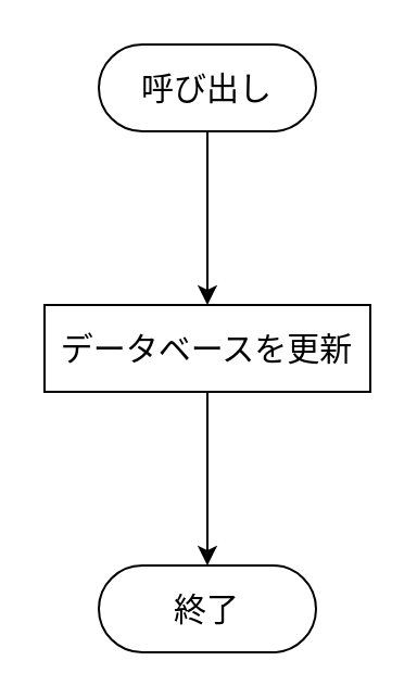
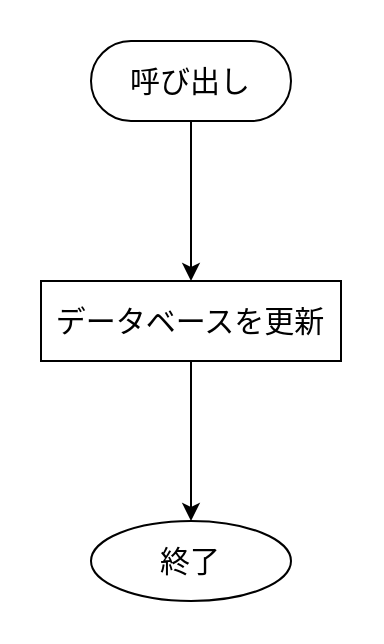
  <mxCell id="0" />
  <mxCell id="1" parent="0" />
  <mxCell id="2" style="edgeStyle=orthogonalEdgeStyle;rounded=0;orthogonalLoop=1;jettySize=auto;html=1;exitX=0.5;exitY=1;exitDx=0;exitDy=0;entryX=0.5;entryY=0;entryDx=0;entryDy=0;" edge="1" parent="1" source="5" target="4"><mxGeometry relative="1" as="geometry"><mxPoint x="95" y="140" as="targetPoint" /><mxPoint x="95" y="60" as="sourcePoint" /></mxGeometry></mxCell>
  <mxCell id="3" style="edgeStyle=orthogonalEdgeStyle;rounded=0;orthogonalLoop=1;jettySize=auto;html=1;exitX=0.5;exitY=1;exitDx=0;exitDy=0;entryX=0.5;entryY=0;entryDx=0;entryDy=0;" edge="1" parent="1" source="4" target="6"><mxGeometry relative="1" as="geometry"><mxPoint x="95" y="260" as="targetPoint" /></mxGeometry></mxCell>
  <mxCell id="4" value="&lt;font style=&quot;font-size: 15px;&quot;&gt;データベースを更新&lt;/font&gt;" style="whiteSpace=wrap;html=1;arcSize=50;rounded=0;" vertex="1" parent="1"><mxGeometry x="20" y="140" width="150" height="40" as="geometry" /></mxCell>
  <mxCell id="5" value="&lt;font style=&quot;font-size: 15px;&quot;&gt;呼び出し&lt;/font&gt;" style="rounded=1;whiteSpace=wrap;html=1;arcSize=50;" vertex="1" parent="1"><mxGeometry x="45" y="20" width="100" height="40" as="geometry" /></mxCell>
- <mxCell id="6" value="&lt;span style=&quot;font-size: 15px;&quot;&gt;終了&lt;/span&gt;" style="rounded=1;whiteSpace=wrap;html=1;arcSize=50;" vertex="1" parent="1"><mxGeometry x="45" y="260" width="100" height="40" as="geometry" /></mxCell>
+ <mxCell id="6" value="&lt;span style=&quot;font-size: 15px;&quot;&gt;終了&lt;/span&gt;" style="ellipse;whiteSpace=wrap;html=1;arcSize=50;" vertex="1" parent="1"><mxGeometry x="45" y="260" width="100" height="40" as="geometry" /></mxCell>
